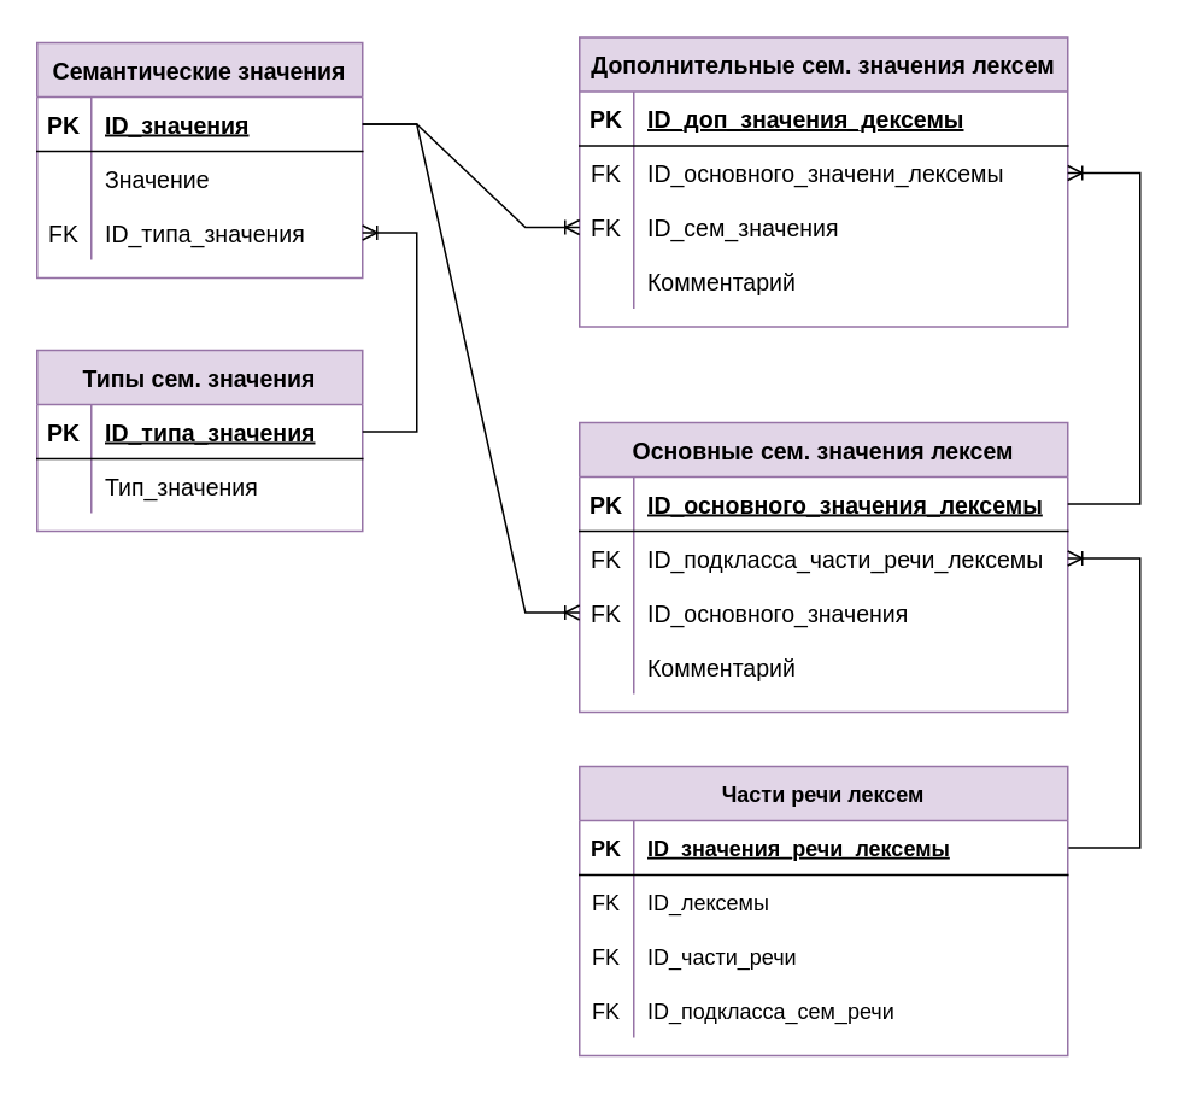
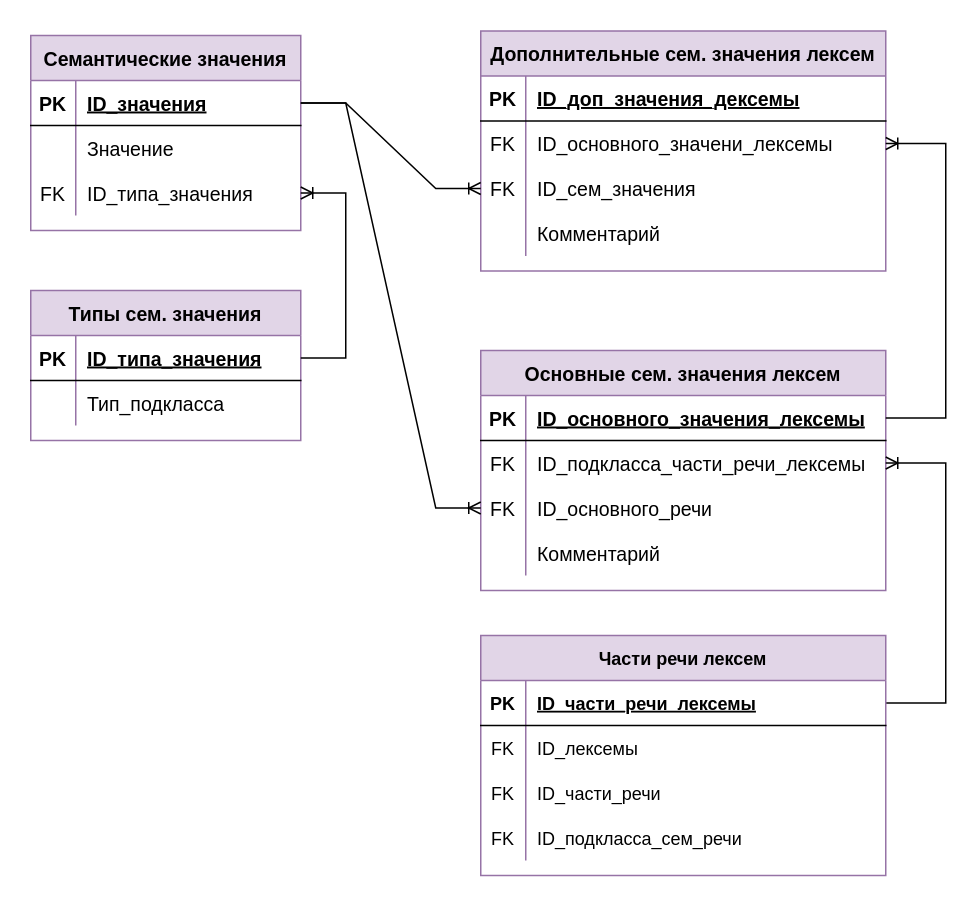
  <mxCell id="0" />
  <mxCell id="1" parent="0" />
  <mxCell id="2" value="Семантические значения" style="shape=table;startSize=30;container=1;collapsible=1;childLayout=tableLayout;fixedRows=1;rowLines=0;fontStyle=1;align=center;resizeLast=1;fillColor=#e1d5e7;strokeColor=#9673a6;fontSize=13;" parent="1" vertex="1"><mxGeometry x="20" y="23" width="180" height="130" as="geometry" /></mxCell>
  <mxCell id="3" value="" style="shape=tableRow;horizontal=0;startSize=0;swimlaneHead=0;swimlaneBody=0;fillColor=none;collapsible=0;dropTarget=0;points=[[0,0.5],[1,0.5]];portConstraint=eastwest;top=0;left=0;right=0;bottom=1;fontSize=13;" parent="2" vertex="1"><mxGeometry y="30" width="180" height="30" as="geometry" /></mxCell>
  <mxCell id="4" value="PK" style="shape=partialRectangle;connectable=0;fillColor=none;top=0;left=0;bottom=0;right=0;fontStyle=1;overflow=hidden;fontSize=13;" parent="3" vertex="1"><mxGeometry width="30" height="30" as="geometry"><mxRectangle width="30" height="30" as="alternateBounds" /></mxGeometry></mxCell>
  <mxCell id="5" value="ID_значения" style="shape=partialRectangle;connectable=0;fillColor=none;top=0;left=0;bottom=0;right=0;align=left;spacingLeft=6;fontStyle=5;overflow=hidden;fontSize=13;" parent="3" vertex="1"><mxGeometry x="30" width="150" height="30" as="geometry"><mxRectangle width="150" height="30" as="alternateBounds" /></mxGeometry></mxCell>
  <mxCell id="6" value="" style="shape=tableRow;horizontal=0;startSize=0;swimlaneHead=0;swimlaneBody=0;fillColor=none;collapsible=0;dropTarget=0;points=[[0,0.5],[1,0.5]];portConstraint=eastwest;top=0;left=0;right=0;bottom=0;fontSize=13;" parent="2" vertex="1"><mxGeometry y="60" width="180" height="30" as="geometry" /></mxCell>
  <mxCell id="7" value="" style="shape=partialRectangle;connectable=0;fillColor=none;top=0;left=0;bottom=0;right=0;editable=1;overflow=hidden;fontSize=13;" parent="6" vertex="1"><mxGeometry width="30" height="30" as="geometry"><mxRectangle width="30" height="30" as="alternateBounds" /></mxGeometry></mxCell>
  <mxCell id="8" value="Значение" style="shape=partialRectangle;connectable=0;fillColor=none;top=0;left=0;bottom=0;right=0;align=left;spacingLeft=6;overflow=hidden;fontSize=13;" parent="6" vertex="1"><mxGeometry x="30" width="150" height="30" as="geometry"><mxRectangle width="150" height="30" as="alternateBounds" /></mxGeometry></mxCell>
  <mxCell id="9" value="" style="shape=tableRow;horizontal=0;startSize=0;swimlaneHead=0;swimlaneBody=0;fillColor=none;collapsible=0;dropTarget=0;points=[[0,0.5],[1,0.5]];portConstraint=eastwest;top=0;left=0;right=0;bottom=0;fontSize=13;" parent="2" vertex="1"><mxGeometry y="90" width="180" height="30" as="geometry" /></mxCell>
  <mxCell id="10" value="FK" style="shape=partialRectangle;connectable=0;fillColor=none;top=0;left=0;bottom=0;right=0;editable=1;overflow=hidden;fontSize=13;" parent="9" vertex="1"><mxGeometry width="30" height="30" as="geometry"><mxRectangle width="30" height="30" as="alternateBounds" /></mxGeometry></mxCell>
  <mxCell id="11" value="ID_типа_значения" style="shape=partialRectangle;connectable=0;fillColor=none;top=0;left=0;bottom=0;right=0;align=left;spacingLeft=6;overflow=hidden;fontSize=13;" parent="9" vertex="1"><mxGeometry x="30" width="150" height="30" as="geometry"><mxRectangle width="150" height="30" as="alternateBounds" /></mxGeometry></mxCell>
  <mxCell id="12" value="Типы сем. значения" style="shape=table;startSize=30;container=1;collapsible=1;childLayout=tableLayout;fixedRows=1;rowLines=0;fontStyle=1;align=center;resizeLast=1;fillColor=#e1d5e7;strokeColor=#9673a6;fontSize=13;" parent="1" vertex="1"><mxGeometry x="20" y="193" width="180" height="100" as="geometry" /></mxCell>
  <mxCell id="13" value="" style="shape=tableRow;horizontal=0;startSize=0;swimlaneHead=0;swimlaneBody=0;fillColor=none;collapsible=0;dropTarget=0;points=[[0,0.5],[1,0.5]];portConstraint=eastwest;top=0;left=0;right=0;bottom=1;fontSize=13;" parent="12" vertex="1"><mxGeometry y="30" width="180" height="30" as="geometry" /></mxCell>
  <mxCell id="14" value="PK" style="shape=partialRectangle;connectable=0;fillColor=none;top=0;left=0;bottom=0;right=0;fontStyle=1;overflow=hidden;fontSize=13;" parent="13" vertex="1"><mxGeometry width="30" height="30" as="geometry"><mxRectangle width="30" height="30" as="alternateBounds" /></mxGeometry></mxCell>
  <mxCell id="15" value="ID_типа_значения" style="shape=partialRectangle;connectable=0;fillColor=none;top=0;left=0;bottom=0;right=0;align=left;spacingLeft=6;fontStyle=5;overflow=hidden;fontSize=13;" parent="13" vertex="1"><mxGeometry x="30" width="150" height="30" as="geometry"><mxRectangle width="150" height="30" as="alternateBounds" /></mxGeometry></mxCell>
  <mxCell id="16" value="" style="shape=tableRow;horizontal=0;startSize=0;swimlaneHead=0;swimlaneBody=0;fillColor=none;collapsible=0;dropTarget=0;points=[[0,0.5],[1,0.5]];portConstraint=eastwest;top=0;left=0;right=0;bottom=0;fontSize=13;" parent="12" vertex="1"><mxGeometry y="60" width="180" height="30" as="geometry" /></mxCell>
  <mxCell id="17" value="" style="shape=partialRectangle;connectable=0;fillColor=none;top=0;left=0;bottom=0;right=0;editable=1;overflow=hidden;fontSize=13;" parent="16" vertex="1"><mxGeometry width="30" height="30" as="geometry"><mxRectangle width="30" height="30" as="alternateBounds" /></mxGeometry></mxCell>
- <mxCell id="18" value="Тип_значения" style="shape=partialRectangle;connectable=0;fillColor=none;top=0;left=0;bottom=0;right=0;align=left;spacingLeft=6;overflow=hidden;fontSize=13;" parent="16" vertex="1"><mxGeometry x="30" width="150" height="30" as="geometry"><mxRectangle width="150" height="30" as="alternateBounds" /></mxGeometry></mxCell>
+ <mxCell id="18" value="Тип_подкласса" style="shape=partialRectangle;connectable=0;fillColor=none;top=0;left=0;bottom=0;right=0;align=left;spacingLeft=6;overflow=hidden;fontSize=13;" parent="16" vertex="1"><mxGeometry x="30" width="150" height="30" as="geometry"><mxRectangle width="150" height="30" as="alternateBounds" /></mxGeometry></mxCell>
  <mxCell id="19" value="Основные сем. значения лексем" style="shape=table;startSize=30;container=1;collapsible=1;childLayout=tableLayout;fixedRows=1;rowLines=0;fontStyle=1;align=center;resizeLast=1;fillColor=#e1d5e7;strokeColor=#9673a6;fontSize=13;" parent="1" vertex="1"><mxGeometry x="320" y="233" width="270" height="160" as="geometry" /></mxCell>
  <mxCell id="20" value="" style="shape=tableRow;horizontal=0;startSize=0;swimlaneHead=0;swimlaneBody=0;fillColor=none;collapsible=0;dropTarget=0;points=[[0,0.5],[1,0.5]];portConstraint=eastwest;top=0;left=0;right=0;bottom=1;fontSize=13;" parent="19" vertex="1"><mxGeometry y="30" width="270" height="30" as="geometry" /></mxCell>
  <mxCell id="21" value="PK" style="shape=partialRectangle;connectable=0;fillColor=none;top=0;left=0;bottom=0;right=0;fontStyle=1;overflow=hidden;fontSize=13;" parent="20" vertex="1"><mxGeometry width="30" height="30" as="geometry"><mxRectangle width="30" height="30" as="alternateBounds" /></mxGeometry></mxCell>
  <mxCell id="22" value="ID_основного_значения_лексемы" style="shape=partialRectangle;connectable=0;fillColor=none;top=0;left=0;bottom=0;right=0;align=left;spacingLeft=6;fontStyle=5;overflow=hidden;fontSize=13;" parent="20" vertex="1"><mxGeometry x="30" width="240" height="30" as="geometry"><mxRectangle width="240" height="30" as="alternateBounds" /></mxGeometry></mxCell>
  <mxCell id="23" value="" style="shape=tableRow;horizontal=0;startSize=0;swimlaneHead=0;swimlaneBody=0;fillColor=none;collapsible=0;dropTarget=0;points=[[0,0.5],[1,0.5]];portConstraint=eastwest;top=0;left=0;right=0;bottom=0;fontSize=13;" parent="19" vertex="1"><mxGeometry y="60" width="270" height="30" as="geometry" /></mxCell>
  <mxCell id="24" value="FK" style="shape=partialRectangle;connectable=0;fillColor=none;top=0;left=0;bottom=0;right=0;editable=1;overflow=hidden;fontSize=13;" parent="23" vertex="1"><mxGeometry width="30" height="30" as="geometry"><mxRectangle width="30" height="30" as="alternateBounds" /></mxGeometry></mxCell>
  <mxCell id="25" value="ID_подкласса_части_речи_лексемы" style="shape=partialRectangle;connectable=0;fillColor=none;top=0;left=0;bottom=0;right=0;align=left;spacingLeft=6;overflow=hidden;fontSize=13;" parent="23" vertex="1"><mxGeometry x="30" width="240" height="30" as="geometry"><mxRectangle width="240" height="30" as="alternateBounds" /></mxGeometry></mxCell>
  <mxCell id="26" value="" style="shape=tableRow;horizontal=0;startSize=0;swimlaneHead=0;swimlaneBody=0;fillColor=none;collapsible=0;dropTarget=0;points=[[0,0.5],[1,0.5]];portConstraint=eastwest;top=0;left=0;right=0;bottom=0;fontSize=13;" parent="19" vertex="1"><mxGeometry y="90" width="270" height="30" as="geometry" /></mxCell>
  <mxCell id="27" value="FK" style="shape=partialRectangle;connectable=0;fillColor=none;top=0;left=0;bottom=0;right=0;editable=1;overflow=hidden;fontSize=13;" parent="26" vertex="1"><mxGeometry width="30" height="30" as="geometry"><mxRectangle width="30" height="30" as="alternateBounds" /></mxGeometry></mxCell>
- <mxCell id="28" value="ID_основного_значения" style="shape=partialRectangle;connectable=0;fillColor=none;top=0;left=0;bottom=0;right=0;align=left;spacingLeft=6;overflow=hidden;fontSize=13;" parent="26" vertex="1"><mxGeometry x="30" width="240" height="30" as="geometry"><mxRectangle width="240" height="30" as="alternateBounds" /></mxGeometry></mxCell>
+ <mxCell id="28" value="ID_основного_речи" style="shape=partialRectangle;connectable=0;fillColor=none;top=0;left=0;bottom=0;right=0;align=left;spacingLeft=6;overflow=hidden;fontSize=13;" parent="26" vertex="1"><mxGeometry x="30" width="240" height="30" as="geometry"><mxRectangle width="240" height="30" as="alternateBounds" /></mxGeometry></mxCell>
  <mxCell id="29" value="" style="shape=tableRow;horizontal=0;startSize=0;swimlaneHead=0;swimlaneBody=0;fillColor=none;collapsible=0;dropTarget=0;points=[[0,0.5],[1,0.5]];portConstraint=eastwest;top=0;left=0;right=0;bottom=0;fontSize=13;" parent="19" vertex="1"><mxGeometry y="120" width="270" height="30" as="geometry" /></mxCell>
  <mxCell id="30" value="" style="shape=partialRectangle;connectable=0;fillColor=none;top=0;left=0;bottom=0;right=0;editable=1;overflow=hidden;fontSize=13;" parent="29" vertex="1"><mxGeometry width="30" height="30" as="geometry"><mxRectangle width="30" height="30" as="alternateBounds" /></mxGeometry></mxCell>
  <mxCell id="31" value="Комментарий" style="shape=partialRectangle;connectable=0;fillColor=none;top=0;left=0;bottom=0;right=0;align=left;spacingLeft=6;overflow=hidden;fontSize=13;" parent="29" vertex="1"><mxGeometry x="30" width="240" height="30" as="geometry"><mxRectangle width="240" height="30" as="alternateBounds" /></mxGeometry></mxCell>
  <mxCell id="32" value="" style="edgeStyle=entityRelationEdgeStyle;fontSize=13;html=1;endArrow=ERoneToMany;rounded=0;" parent="1" source="13" target="9" edge="1"><mxGeometry width="100" height="100" relative="1" as="geometry"><mxPoint x="290" y="538" as="sourcePoint" /><mxPoint x="390" y="438" as="targetPoint" /></mxGeometry></mxCell>
  <mxCell id="33" value="" style="edgeStyle=entityRelationEdgeStyle;fontSize=13;html=1;endArrow=ERoneToMany;rounded=0;" parent="1" source="3" target="26" edge="1"><mxGeometry width="100" height="100" relative="1" as="geometry"><mxPoint x="300" y="618" as="sourcePoint" /><mxPoint x="300" y="508" as="targetPoint" /></mxGeometry></mxCell>
  <mxCell id="34" value="Дополнительные сем. значения лексем" style="shape=table;startSize=30;container=1;collapsible=1;childLayout=tableLayout;fixedRows=1;rowLines=0;fontStyle=1;align=center;resizeLast=1;fillColor=#e1d5e7;strokeColor=#9673a6;fontSize=13;" parent="1" vertex="1"><mxGeometry x="320" y="20" width="270" height="160" as="geometry" /></mxCell>
  <mxCell id="35" value="" style="shape=tableRow;horizontal=0;startSize=0;swimlaneHead=0;swimlaneBody=0;fillColor=none;collapsible=0;dropTarget=0;points=[[0,0.5],[1,0.5]];portConstraint=eastwest;top=0;left=0;right=0;bottom=1;fontSize=13;" parent="34" vertex="1"><mxGeometry y="30" width="270" height="30" as="geometry" /></mxCell>
  <mxCell id="36" value="PK" style="shape=partialRectangle;connectable=0;fillColor=none;top=0;left=0;bottom=0;right=0;fontStyle=1;overflow=hidden;fontSize=13;" parent="35" vertex="1"><mxGeometry width="30" height="30" as="geometry"><mxRectangle width="30" height="30" as="alternateBounds" /></mxGeometry></mxCell>
  <mxCell id="37" value="ID_доп_значения_дексемы" style="shape=partialRectangle;connectable=0;fillColor=none;top=0;left=0;bottom=0;right=0;align=left;spacingLeft=6;fontStyle=5;overflow=hidden;fontSize=13;" parent="35" vertex="1"><mxGeometry x="30" width="240" height="30" as="geometry"><mxRectangle width="240" height="30" as="alternateBounds" /></mxGeometry></mxCell>
  <mxCell id="38" value="" style="shape=tableRow;horizontal=0;startSize=0;swimlaneHead=0;swimlaneBody=0;fillColor=none;collapsible=0;dropTarget=0;points=[[0,0.5],[1,0.5]];portConstraint=eastwest;top=0;left=0;right=0;bottom=0;fontSize=13;" parent="34" vertex="1"><mxGeometry y="60" width="270" height="30" as="geometry" /></mxCell>
  <mxCell id="39" value="FK" style="shape=partialRectangle;connectable=0;fillColor=none;top=0;left=0;bottom=0;right=0;editable=1;overflow=hidden;fontSize=13;" parent="38" vertex="1"><mxGeometry width="30" height="30" as="geometry"><mxRectangle width="30" height="30" as="alternateBounds" /></mxGeometry></mxCell>
  <mxCell id="40" value="ID_основного_значени_лексемы" style="shape=partialRectangle;connectable=0;fillColor=none;top=0;left=0;bottom=0;right=0;align=left;spacingLeft=6;overflow=hidden;fontSize=13;" parent="38" vertex="1"><mxGeometry x="30" width="240" height="30" as="geometry"><mxRectangle width="240" height="30" as="alternateBounds" /></mxGeometry></mxCell>
  <mxCell id="41" value="" style="shape=tableRow;horizontal=0;startSize=0;swimlaneHead=0;swimlaneBody=0;fillColor=none;collapsible=0;dropTarget=0;points=[[0,0.5],[1,0.5]];portConstraint=eastwest;top=0;left=0;right=0;bottom=0;fontSize=13;" parent="34" vertex="1"><mxGeometry y="90" width="270" height="30" as="geometry" /></mxCell>
  <mxCell id="42" value="FK" style="shape=partialRectangle;connectable=0;fillColor=none;top=0;left=0;bottom=0;right=0;editable=1;overflow=hidden;fontSize=13;" parent="41" vertex="1"><mxGeometry width="30" height="30" as="geometry"><mxRectangle width="30" height="30" as="alternateBounds" /></mxGeometry></mxCell>
  <mxCell id="43" value="ID_сем_значения" style="shape=partialRectangle;connectable=0;fillColor=none;top=0;left=0;bottom=0;right=0;align=left;spacingLeft=6;overflow=hidden;fontSize=13;" parent="41" vertex="1"><mxGeometry x="30" width="240" height="30" as="geometry"><mxRectangle width="240" height="30" as="alternateBounds" /></mxGeometry></mxCell>
  <mxCell id="44" value="" style="shape=tableRow;horizontal=0;startSize=0;swimlaneHead=0;swimlaneBody=0;fillColor=none;collapsible=0;dropTarget=0;points=[[0,0.5],[1,0.5]];portConstraint=eastwest;top=0;left=0;right=0;bottom=0;fontSize=13;" parent="34" vertex="1"><mxGeometry y="120" width="270" height="30" as="geometry" /></mxCell>
  <mxCell id="45" value="" style="shape=partialRectangle;connectable=0;fillColor=none;top=0;left=0;bottom=0;right=0;editable=1;overflow=hidden;fontSize=13;" parent="44" vertex="1"><mxGeometry width="30" height="30" as="geometry"><mxRectangle width="30" height="30" as="alternateBounds" /></mxGeometry></mxCell>
  <mxCell id="46" value="Комментарий" style="shape=partialRectangle;connectable=0;fillColor=none;top=0;left=0;bottom=0;right=0;align=left;spacingLeft=6;overflow=hidden;fontSize=13;" parent="44" vertex="1"><mxGeometry x="30" width="240" height="30" as="geometry"><mxRectangle width="240" height="30" as="alternateBounds" /></mxGeometry></mxCell>
  <mxCell id="47" value="" style="edgeStyle=orthogonalEdgeStyle;fontSize=13;html=1;endArrow=ERoneToMany;rounded=0;" parent="1" source="20" target="38" edge="1"><mxGeometry width="100" height="100" relative="1" as="geometry"><mxPoint x="180" y="635" as="sourcePoint" /><mxPoint x="440" y="475" as="targetPoint" /><Array as="points"><mxPoint x="630" y="278" /><mxPoint x="630" y="95" /></Array></mxGeometry></mxCell>
  <mxCell id="48" value="" style="edgeStyle=entityRelationEdgeStyle;fontSize=13;html=1;endArrow=ERoneToMany;rounded=0;" parent="1" source="3" target="41" edge="1"><mxGeometry width="100" height="100" relative="1" as="geometry"><mxPoint x="280" y="638" as="sourcePoint" /><mxPoint x="450" y="478" as="targetPoint" /></mxGeometry></mxCell>
  <mxCell id="49" value="" style="edgeStyle=orthogonalEdgeStyle;fontSize=13;html=1;endArrow=ERoneToMany;rounded=0;" parent="1" source="51" target="23" edge="1"><mxGeometry width="100" height="100" relative="1" as="geometry"><mxPoint x="600" y="468" as="sourcePoint" /><mxPoint x="940" y="548" as="targetPoint" /><Array as="points"><mxPoint x="630" y="468" /><mxPoint x="630" y="308" /></Array></mxGeometry></mxCell>
  <mxCell id="50" value="Части речи лексем" style="shape=table;startSize=30;container=1;collapsible=1;childLayout=tableLayout;fixedRows=1;rowLines=0;fontStyle=1;align=center;resizeLast=1;fillColor=#e1d5e7;strokeColor=#9673a6;" vertex="1" parent="1"><mxGeometry x="320" y="423" width="270" height="160" as="geometry" /></mxCell>
  <mxCell id="51" value="" style="shape=tableRow;horizontal=0;startSize=0;swimlaneHead=0;swimlaneBody=0;fillColor=none;collapsible=0;dropTarget=0;points=[[0,0.5],[1,0.5]];portConstraint=eastwest;top=0;left=0;right=0;bottom=1;" vertex="1" parent="50"><mxGeometry y="30" width="270" height="30" as="geometry" /></mxCell>
  <mxCell id="52" value="PK" style="shape=partialRectangle;connectable=0;fillColor=none;top=0;left=0;bottom=0;right=0;fontStyle=1;overflow=hidden;" vertex="1" parent="51"><mxGeometry width="30" height="30" as="geometry"><mxRectangle width="30" height="30" as="alternateBounds" /></mxGeometry></mxCell>
- <mxCell id="53" value="ID_значения_речи_лексемы" style="shape=partialRectangle;connectable=0;fillColor=none;top=0;left=0;bottom=0;right=0;align=left;spacingLeft=6;fontStyle=5;overflow=hidden;" vertex="1" parent="51"><mxGeometry x="30" width="240" height="30" as="geometry"><mxRectangle width="240" height="30" as="alternateBounds" /></mxGeometry></mxCell>
+ <mxCell id="53" value="ID_части_речи_лексемы" style="shape=partialRectangle;connectable=0;fillColor=none;top=0;left=0;bottom=0;right=0;align=left;spacingLeft=6;fontStyle=5;overflow=hidden;" vertex="1" parent="51"><mxGeometry x="30" width="240" height="30" as="geometry"><mxRectangle width="240" height="30" as="alternateBounds" /></mxGeometry></mxCell>
  <mxCell id="54" value="" style="shape=tableRow;horizontal=0;startSize=0;swimlaneHead=0;swimlaneBody=0;fillColor=none;collapsible=0;dropTarget=0;points=[[0,0.5],[1,0.5]];portConstraint=eastwest;top=0;left=0;right=0;bottom=0;" vertex="1" parent="50"><mxGeometry y="60" width="270" height="30" as="geometry" /></mxCell>
  <mxCell id="55" value="FK" style="shape=partialRectangle;connectable=0;fillColor=none;top=0;left=0;bottom=0;right=0;editable=1;overflow=hidden;" vertex="1" parent="54"><mxGeometry width="30" height="30" as="geometry"><mxRectangle width="30" height="30" as="alternateBounds" /></mxGeometry></mxCell>
  <mxCell id="56" value="ID_лексемы" style="shape=partialRectangle;connectable=0;fillColor=none;top=0;left=0;bottom=0;right=0;align=left;spacingLeft=6;overflow=hidden;" vertex="1" parent="54"><mxGeometry x="30" width="240" height="30" as="geometry"><mxRectangle width="240" height="30" as="alternateBounds" /></mxGeometry></mxCell>
  <mxCell id="57" value="" style="shape=tableRow;horizontal=0;startSize=0;swimlaneHead=0;swimlaneBody=0;fillColor=none;collapsible=0;dropTarget=0;points=[[0,0.5],[1,0.5]];portConstraint=eastwest;top=0;left=0;right=0;bottom=0;" vertex="1" parent="50"><mxGeometry y="90" width="270" height="30" as="geometry" /></mxCell>
  <mxCell id="58" value="FK" style="shape=partialRectangle;connectable=0;fillColor=none;top=0;left=0;bottom=0;right=0;editable=1;overflow=hidden;" vertex="1" parent="57"><mxGeometry width="30" height="30" as="geometry"><mxRectangle width="30" height="30" as="alternateBounds" /></mxGeometry></mxCell>
  <mxCell id="59" value="ID_части_речи" style="shape=partialRectangle;connectable=0;fillColor=none;top=0;left=0;bottom=0;right=0;align=left;spacingLeft=6;overflow=hidden;" vertex="1" parent="57"><mxGeometry x="30" width="240" height="30" as="geometry"><mxRectangle width="240" height="30" as="alternateBounds" /></mxGeometry></mxCell>
  <mxCell id="60" value="" style="shape=tableRow;horizontal=0;startSize=0;swimlaneHead=0;swimlaneBody=0;fillColor=none;collapsible=0;dropTarget=0;points=[[0,0.5],[1,0.5]];portConstraint=eastwest;top=0;left=0;right=0;bottom=0;" vertex="1" parent="50"><mxGeometry y="120" width="270" height="30" as="geometry" /></mxCell>
  <mxCell id="61" value="FK" style="shape=partialRectangle;connectable=0;fillColor=none;top=0;left=0;bottom=0;right=0;editable=1;overflow=hidden;" vertex="1" parent="60"><mxGeometry width="30" height="30" as="geometry"><mxRectangle width="30" height="30" as="alternateBounds" /></mxGeometry></mxCell>
  <mxCell id="62" value="ID_подкласса_сем_речи" style="shape=partialRectangle;connectable=0;fillColor=none;top=0;left=0;bottom=0;right=0;align=left;spacingLeft=6;overflow=hidden;" vertex="1" parent="60"><mxGeometry x="30" width="240" height="30" as="geometry"><mxRectangle width="240" height="30" as="alternateBounds" /></mxGeometry></mxCell>
